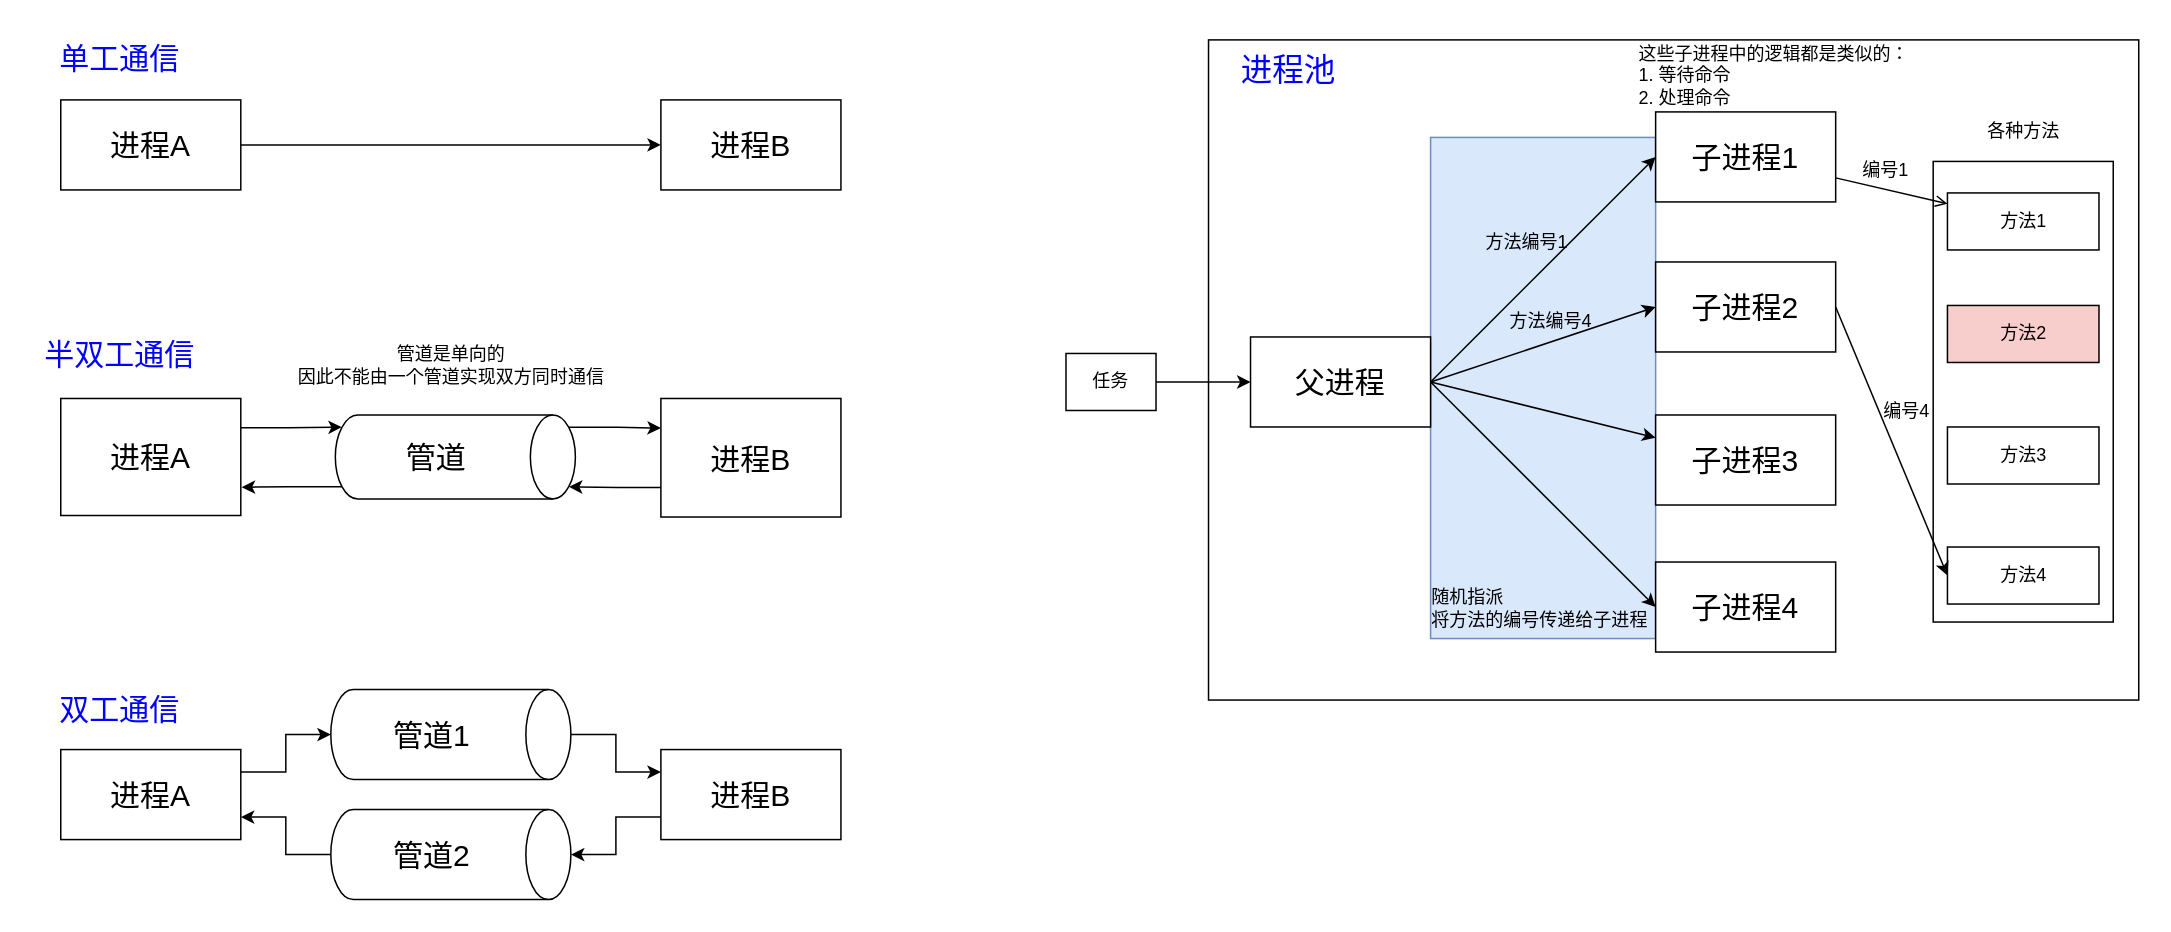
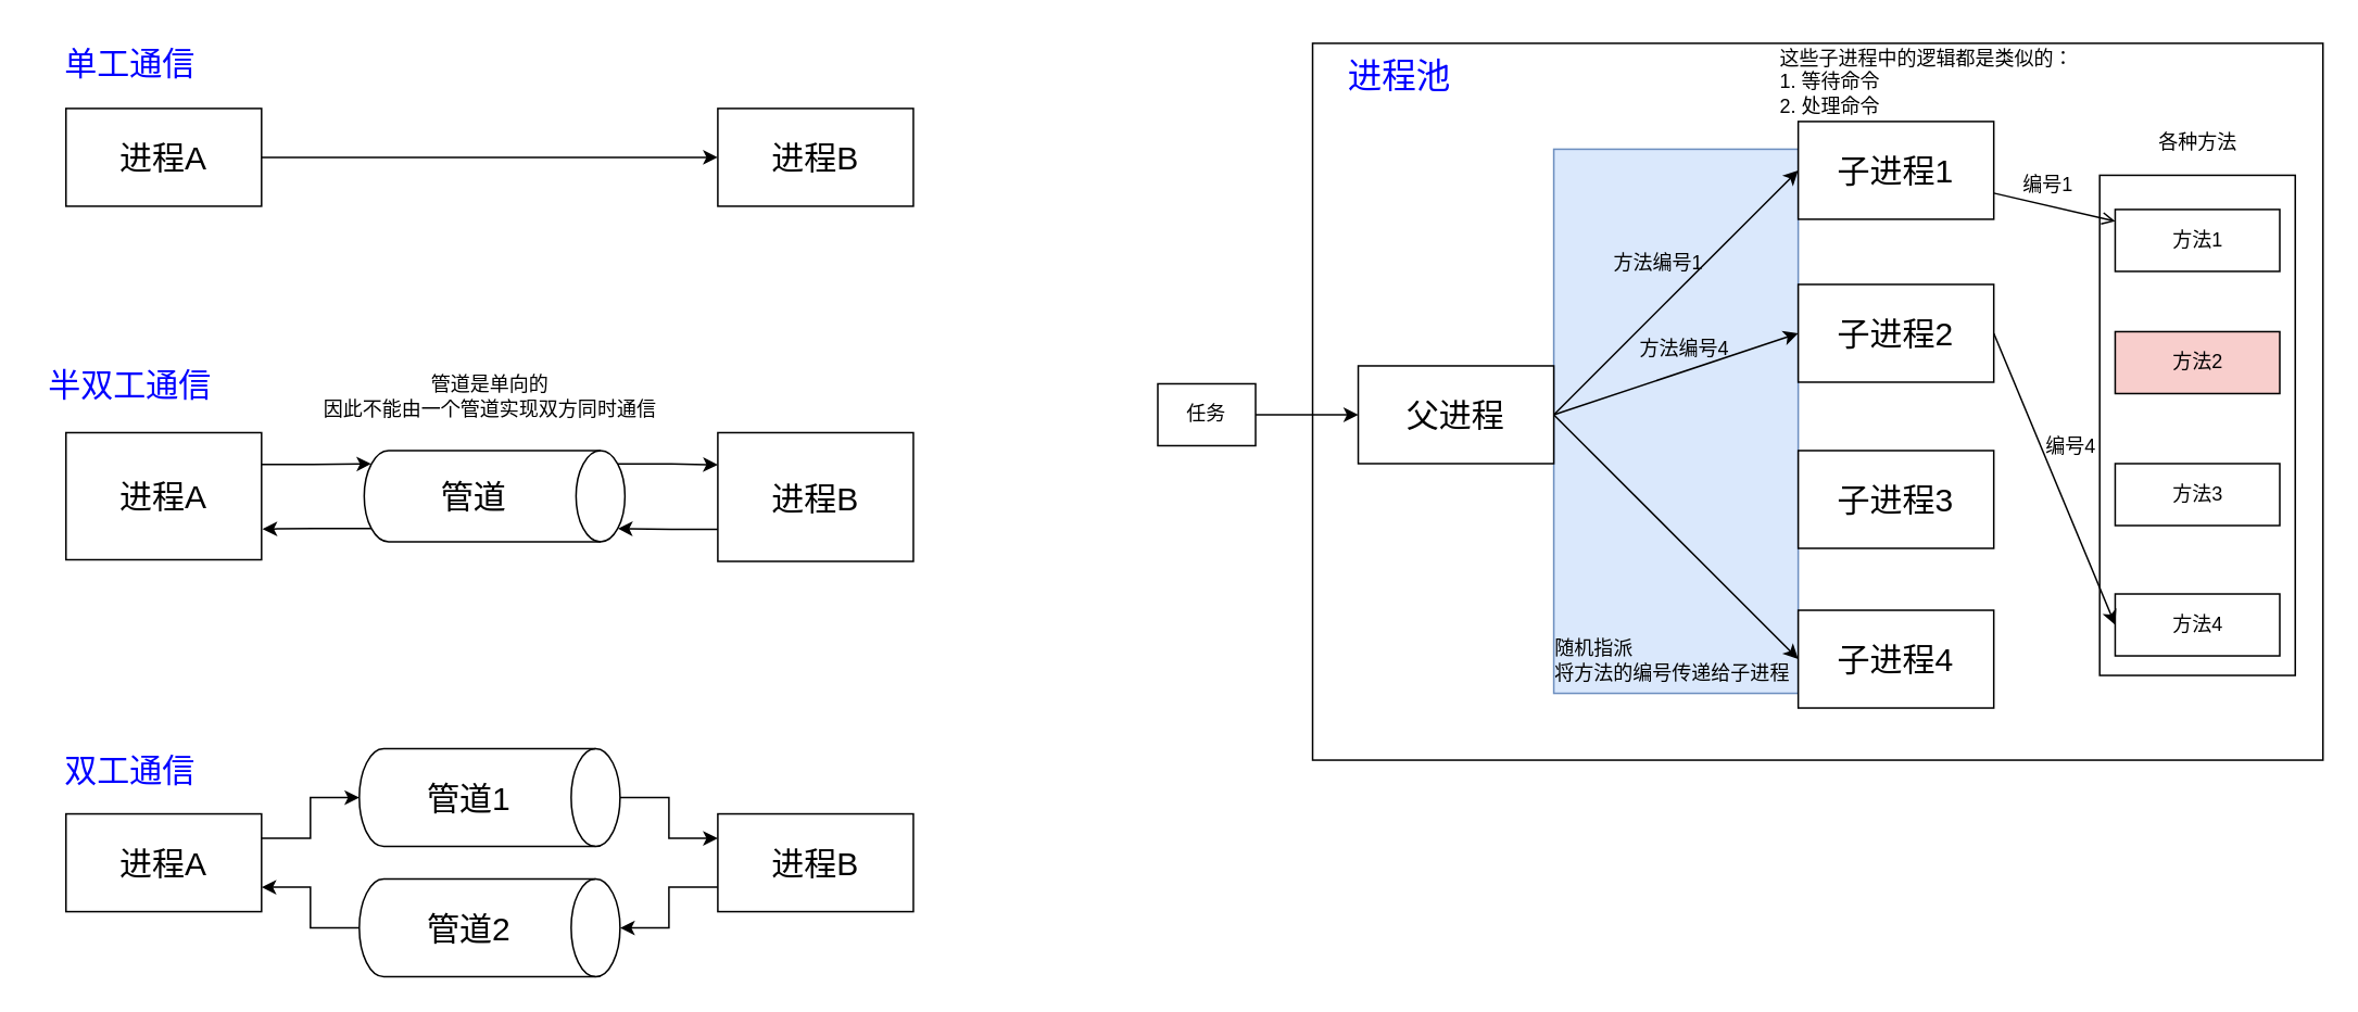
  <mxCell id="0" />
  <mxCell id="1" parent="0" />
  <mxCell id="2" value="" style="rounded=0;whiteSpace=wrap;html=1;fillColor=#dae8fc;strokeColor=#6c8ebf;" vertex="1" parent="1"><mxGeometry x="953" y="91" width="150" height="334" as="geometry" /></mxCell>
  <mxCell id="3" value="" style="rounded=0;whiteSpace=wrap;html=1;fillColor=none;strokeColor=default;movable=1;resizable=1;rotatable=1;deletable=1;editable=1;locked=0;connectable=1;textOpacity=70;labelBackgroundColor=none;labelBorderColor=none;fontColor=default;shadow=0;gradientColor=none;fillStyle=auto;gradientDirection=west;snapToPoint=0;fixDash=0;container=0;collapsible=0;resizeWidth=0;enumerate=0;treeMoving=0;treeFolding=0;comic=0;" vertex="1" parent="1"><mxGeometry x="805" y="26" width="620" height="440" as="geometry" /></mxCell>
  <mxCell id="4" style="edgeStyle=orthogonalEdgeStyle;rounded=0;orthogonalLoop=1;jettySize=auto;html=1;exitX=1;exitY=0.25;exitDx=0;exitDy=0;entryX=0.5;entryY=1;entryDx=0;entryDy=0;entryPerimeter=0;" parent="1" source="5" target="9" edge="1"><mxGeometry relative="1" as="geometry" /></mxCell>
  <mxCell id="5" value="&lt;font style=&quot;font-size: 20px;&quot;&gt;进程A&lt;/font&gt;" style="rounded=0;whiteSpace=wrap;html=1;" parent="1" vertex="1"><mxGeometry x="40" y="499" width="120" height="60" as="geometry" /></mxCell>
  <mxCell id="6" style="edgeStyle=orthogonalEdgeStyle;rounded=0;orthogonalLoop=1;jettySize=auto;html=1;exitX=0;exitY=0.75;exitDx=0;exitDy=0;entryX=0.5;entryY=0;entryDx=0;entryDy=0;entryPerimeter=0;" parent="1" source="7" target="11" edge="1"><mxGeometry relative="1" as="geometry" /></mxCell>
  <mxCell id="7" value="&lt;font style=&quot;font-size: 20px;&quot;&gt;进程B&lt;/font&gt;" style="rounded=0;whiteSpace=wrap;html=1;" parent="1" vertex="1"><mxGeometry x="440" y="499" width="120" height="60" as="geometry" /></mxCell>
  <mxCell id="8" style="edgeStyle=orthogonalEdgeStyle;rounded=0;orthogonalLoop=1;jettySize=auto;html=1;entryX=0;entryY=0.25;entryDx=0;entryDy=0;" parent="1" source="9" target="7" edge="1"><mxGeometry relative="1" as="geometry" /></mxCell>
  <mxCell id="9" value="&lt;font style=&quot;font-size: 20px;&quot;&gt;管道1&lt;/font&gt;" style="shape=cylinder3;whiteSpace=wrap;html=1;boundedLbl=1;backgroundOutline=1;size=15;direction=south;" parent="1" vertex="1"><mxGeometry x="220" y="459" width="160" height="60" as="geometry" /></mxCell>
  <mxCell id="10" style="edgeStyle=orthogonalEdgeStyle;rounded=0;orthogonalLoop=1;jettySize=auto;html=1;exitX=0.5;exitY=1;exitDx=0;exitDy=0;exitPerimeter=0;entryX=1;entryY=0.75;entryDx=0;entryDy=0;" parent="1" source="11" target="5" edge="1"><mxGeometry relative="1" as="geometry" /></mxCell>
  <mxCell id="11" value="&lt;font style=&quot;font-size: 20px;&quot;&gt;管道2&lt;/font&gt;" style="shape=cylinder3;whiteSpace=wrap;html=1;boundedLbl=1;backgroundOutline=1;size=15;direction=south;" parent="1" vertex="1"><mxGeometry x="220" y="539" width="160" height="60" as="geometry" /></mxCell>
  <mxCell id="12" style="edgeStyle=orthogonalEdgeStyle;rounded=0;orthogonalLoop=1;jettySize=auto;html=1;entryX=0;entryY=0.5;entryDx=0;entryDy=0;" parent="1" source="13" target="14" edge="1"><mxGeometry relative="1" as="geometry" /></mxCell>
  <mxCell id="13" value="&lt;font style=&quot;font-size: 20px;&quot;&gt;进程A&lt;/font&gt;" style="rounded=0;whiteSpace=wrap;html=1;" parent="1" vertex="1"><mxGeometry x="40" y="66" width="120" height="60" as="geometry" /></mxCell>
  <mxCell id="14" value="&lt;font style=&quot;font-size: 20px;&quot;&gt;进程B&lt;/font&gt;" style="rounded=0;whiteSpace=wrap;html=1;" parent="1" vertex="1"><mxGeometry x="440" y="66" width="120" height="60" as="geometry" /></mxCell>
  <mxCell id="15" style="edgeStyle=orthogonalEdgeStyle;rounded=0;orthogonalLoop=1;jettySize=auto;html=1;exitX=1;exitY=0.25;exitDx=0;exitDy=0;entryX=0.145;entryY=1;entryDx=0;entryDy=-4.35;entryPerimeter=0;" parent="1" source="16" target="21" edge="1"><mxGeometry relative="1" as="geometry" /></mxCell>
  <mxCell id="16" value="&lt;font style=&quot;font-size: 20px;&quot;&gt;进程A&lt;/font&gt;" style="rounded=0;whiteSpace=wrap;html=1;" parent="1" vertex="1"><mxGeometry x="40" y="265" width="120" height="78" as="geometry" /></mxCell>
  <mxCell id="17" style="edgeStyle=orthogonalEdgeStyle;rounded=0;orthogonalLoop=1;jettySize=auto;html=1;exitX=0;exitY=0.75;exitDx=0;exitDy=0;entryX=0.855;entryY=0;entryDx=0;entryDy=4.35;entryPerimeter=0;" parent="1" source="18" target="21" edge="1"><mxGeometry relative="1" as="geometry" /></mxCell>
  <mxCell id="18" value="&lt;font style=&quot;font-size: 20px;&quot;&gt;进程B&lt;/font&gt;" style="rounded=0;whiteSpace=wrap;html=1;" parent="1" vertex="1"><mxGeometry x="440" y="265" width="120" height="79" as="geometry" /></mxCell>
  <mxCell id="19" style="edgeStyle=orthogonalEdgeStyle;rounded=0;orthogonalLoop=1;jettySize=auto;html=1;entryX=0;entryY=0.25;entryDx=0;entryDy=0;exitX=0.145;exitY=0;exitDx=0;exitDy=4.35;exitPerimeter=0;" parent="1" source="21" target="18" edge="1"><mxGeometry relative="1" as="geometry" /></mxCell>
  <mxCell id="20" style="edgeStyle=orthogonalEdgeStyle;rounded=0;orthogonalLoop=1;jettySize=auto;html=1;exitX=0.855;exitY=1;exitDx=0;exitDy=-4.35;exitPerimeter=0;" parent="1" source="21" edge="1"><mxGeometry relative="1" as="geometry"><mxPoint x="160.571" y="324.143" as="targetPoint" /></mxGeometry></mxCell>
  <mxCell id="21" value="&lt;font style=&quot;font-size: 20px;&quot;&gt;管道&lt;/font&gt;" style="shape=cylinder3;whiteSpace=wrap;html=1;boundedLbl=1;backgroundOutline=1;size=15;direction=south;" parent="1" vertex="1"><mxGeometry x="223" y="276" width="160" height="56" as="geometry" /></mxCell>
  <mxCell id="22" value="&lt;font style=&quot;font-size: 20px;&quot; color=&quot;#0000ff&quot;&gt;单工通信&lt;/font&gt;" style="text;html=1;align=center;verticalAlign=middle;resizable=0;points=[];autosize=1;strokeColor=none;fillColor=none;" parent="1" vertex="1"><mxGeometry x="30" y="20" width="98" height="36" as="geometry" /></mxCell>
  <mxCell id="23" value="&lt;font style=&quot;font-size: 20px;&quot; color=&quot;#0000ff&quot;&gt;半双工通信&lt;/font&gt;" style="text;html=1;align=center;verticalAlign=middle;resizable=0;points=[];autosize=1;strokeColor=none;fillColor=none;" parent="1" vertex="1"><mxGeometry x="20" y="217" width="118" height="36" as="geometry" /></mxCell>
  <mxCell id="24" value="&lt;font style=&quot;font-size: 20px;&quot; color=&quot;#0000ff&quot;&gt;双工通信&lt;/font&gt;" style="text;html=1;align=center;verticalAlign=middle;resizable=0;points=[];autosize=1;strokeColor=none;fillColor=none;" parent="1" vertex="1"><mxGeometry x="30" y="454" width="98" height="36" as="geometry" /></mxCell>
  <mxCell id="25" value="管道是单向的&lt;br&gt;因此不能由一个管道实现双方同时通信" style="text;html=1;align=center;verticalAlign=middle;resizable=0;points=[];autosize=1;strokeColor=none;fillColor=none;" parent="1" vertex="1"><mxGeometry x="189" y="222" width="222" height="41" as="geometry" /></mxCell>
  <mxCell id="26" style="rounded=0;orthogonalLoop=1;jettySize=auto;html=1;exitX=1;exitY=0.5;exitDx=0;exitDy=0;entryX=0;entryY=0.5;entryDx=0;entryDy=0;" edge="1" parent="1" source="30" target="31"><mxGeometry relative="1" as="geometry" /></mxCell>
  <mxCell id="27" style="rounded=0;orthogonalLoop=1;jettySize=auto;html=1;entryX=0;entryY=0.5;entryDx=0;entryDy=0;exitX=1;exitY=0.5;exitDx=0;exitDy=0;" edge="1" parent="1" source="30" target="32"><mxGeometry relative="1" as="geometry"><mxPoint x="953" y="240" as="sourcePoint" /></mxGeometry></mxCell>
- <mxCell id="28" style="rounded=0;orthogonalLoop=1;jettySize=auto;html=1;exitX=1;exitY=0.5;exitDx=0;exitDy=0;" edge="1" parent="1" source="30" target="33"><mxGeometry relative="1" as="geometry" /></mxCell>
  <mxCell id="29" style="rounded=0;orthogonalLoop=1;jettySize=auto;html=1;exitX=1;exitY=0.5;exitDx=0;exitDy=0;entryX=0;entryY=0.5;entryDx=0;entryDy=0;" edge="1" parent="1" source="30" target="34"><mxGeometry relative="1" as="geometry" /></mxCell>
  <mxCell id="30" value="&lt;font style=&quot;font-size: 20px;&quot;&gt;父进程&lt;/font&gt;" style="rounded=0;whiteSpace=wrap;html=1;" vertex="1" parent="1"><mxGeometry x="833" y="224" width="120" height="60" as="geometry" /></mxCell>
  <mxCell id="31" value="&lt;font style=&quot;font-size: 20px;&quot;&gt;子进程1&lt;/font&gt;" style="rounded=0;whiteSpace=wrap;html=1;" vertex="1" parent="1"><mxGeometry x="1103" y="74" width="120" height="60" as="geometry" /></mxCell>
  <mxCell id="32" value="&lt;font style=&quot;font-size: 20px;&quot;&gt;子进程2&lt;/font&gt;" style="rounded=0;whiteSpace=wrap;html=1;" vertex="1" parent="1"><mxGeometry x="1103" y="174" width="120" height="60" as="geometry" /></mxCell>
  <mxCell id="33" value="&lt;font style=&quot;font-size: 20px;&quot;&gt;子进程3&lt;/font&gt;" style="rounded=0;whiteSpace=wrap;html=1;" vertex="1" parent="1"><mxGeometry x="1103" y="276" width="120" height="60" as="geometry" /></mxCell>
  <mxCell id="34" value="&lt;font style=&quot;font-size: 20px;&quot;&gt;子进程4&lt;/font&gt;" style="rounded=0;whiteSpace=wrap;html=1;" vertex="1" parent="1"><mxGeometry x="1103" y="374" width="120" height="60" as="geometry" /></mxCell>
  <mxCell id="35" value="这些子进程中的逻辑都是类似的：&lt;br&gt;1. 等待命令&lt;br&gt;2. 处理命令" style="text;html=1;align=left;verticalAlign=middle;resizable=0;points=[];autosize=1;strokeColor=none;fillColor=none;" vertex="1" parent="1"><mxGeometry x="1090" y="22.5" width="198" height="55" as="geometry" /></mxCell>
  <mxCell id="36" value="&lt;font style=&quot;font-size: 21px;&quot; color=&quot;#0000ff&quot;&gt;进程池&lt;/font&gt;" style="text;html=1;align=center;verticalAlign=middle;resizable=0;points=[];autosize=1;strokeColor=none;fillColor=none;" vertex="1" parent="1"><mxGeometry x="813" y="26" width="90" height="40" as="geometry" /></mxCell>
  <mxCell id="37" style="edgeStyle=orthogonalEdgeStyle;rounded=0;orthogonalLoop=1;jettySize=auto;html=1;entryX=0;entryY=0.5;entryDx=0;entryDy=0;" edge="1" parent="1" source="38" target="30"><mxGeometry relative="1" as="geometry" /></mxCell>
  <mxCell id="38" value="任务" style="rounded=0;whiteSpace=wrap;html=1;" vertex="1" parent="1"><mxGeometry x="710" y="235" width="60" height="38" as="geometry" /></mxCell>
  <mxCell id="39" value="" style="rounded=0;whiteSpace=wrap;html=1;" vertex="1" parent="1"><mxGeometry x="1288" y="107" width="120" height="307" as="geometry" /></mxCell>
  <mxCell id="40" value="各种方法" style="text;html=1;align=center;verticalAlign=middle;resizable=0;points=[];autosize=1;strokeColor=none;fillColor=none;" vertex="1" parent="1"><mxGeometry x="1315" y="74" width="66" height="26" as="geometry" /></mxCell>
  <mxCell id="41" value="方法4" style="rounded=0;whiteSpace=wrap;html=1;" vertex="1" parent="1"><mxGeometry x="1297.5" y="364" width="101" height="38" as="geometry" /></mxCell>
  <mxCell id="42" value="方法1" style="rounded=0;whiteSpace=wrap;html=1;" vertex="1" parent="1"><mxGeometry x="1297.5" y="128" width="101" height="38" as="geometry" /></mxCell>
  <mxCell id="43" value="方法2" style="rounded=0;whiteSpace=wrap;html=1;fillColor=#f8cecc;" vertex="1" parent="1"><mxGeometry x="1297.5" y="203" width="101" height="38" as="geometry" /></mxCell>
  <mxCell id="44" value="方法3" style="rounded=0;whiteSpace=wrap;html=1;" vertex="1" parent="1"><mxGeometry x="1297.5" y="284" width="101" height="38" as="geometry" /></mxCell>
  <mxCell id="45" style="rounded=0;orthogonalLoop=1;jettySize=auto;html=1;endArrow=open;" edge="1" parent="1" source="31" target="42"><mxGeometry relative="1" as="geometry" /></mxCell>
  <mxCell id="46" value="编号1" style="text;html=1;align=center;verticalAlign=middle;resizable=0;points=[];autosize=1;strokeColor=none;fillColor=none;" vertex="1" parent="1"><mxGeometry x="1231" y="100" width="49" height="26" as="geometry" /></mxCell>
  <mxCell id="47" style="rounded=0;orthogonalLoop=1;jettySize=auto;html=1;entryX=0;entryY=0.5;entryDx=0;entryDy=0;exitX=1;exitY=0.5;exitDx=0;exitDy=0;" edge="1" parent="1" source="32" target="41"><mxGeometry relative="1" as="geometry" /></mxCell>
  <mxCell id="48" value="编号4" style="text;html=1;align=center;verticalAlign=middle;resizable=0;points=[];autosize=1;strokeColor=none;fillColor=none;" vertex="1" parent="1"><mxGeometry x="1245" y="261" width="49" height="26" as="geometry" /></mxCell>
  <mxCell id="49" value="方法编号1" style="text;html=1;align=center;verticalAlign=middle;resizable=0;points=[];autosize=1;strokeColor=none;fillColor=none;" vertex="1" parent="1"><mxGeometry x="980" y="148" width="73" height="26" as="geometry" /></mxCell>
  <mxCell id="50" value="方法编号4" style="text;html=1;align=center;verticalAlign=middle;resizable=0;points=[];autosize=1;strokeColor=none;fillColor=none;" vertex="1" parent="1"><mxGeometry x="996" y="201" width="73" height="26" as="geometry" /></mxCell>
  <mxCell id="51" value="随机指派&lt;br&gt;将方法的编号传递给子进程" style="text;html=1;align=left;verticalAlign=middle;resizable=0;points=[];autosize=1;strokeColor=none;fillColor=none;" vertex="1" parent="1"><mxGeometry x="951.5" y="384" width="162" height="41" as="geometry" /></mxCell>
